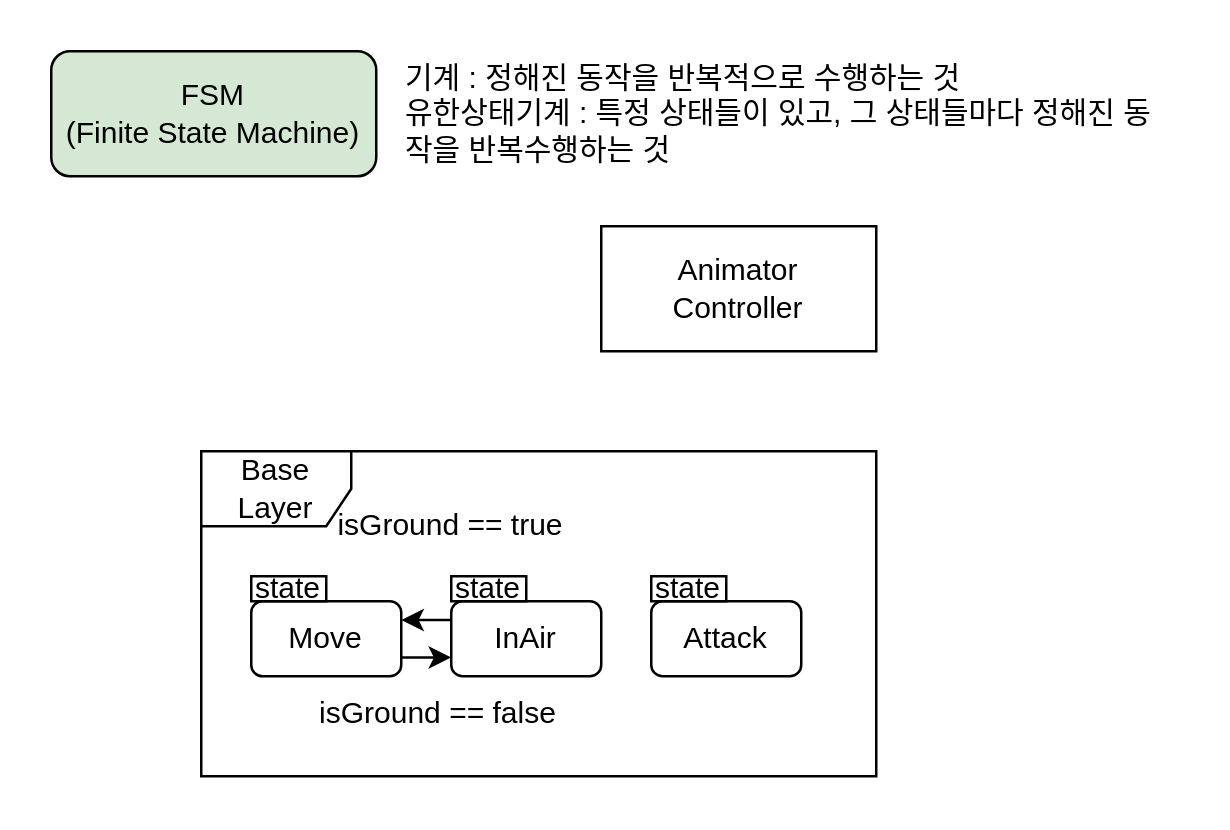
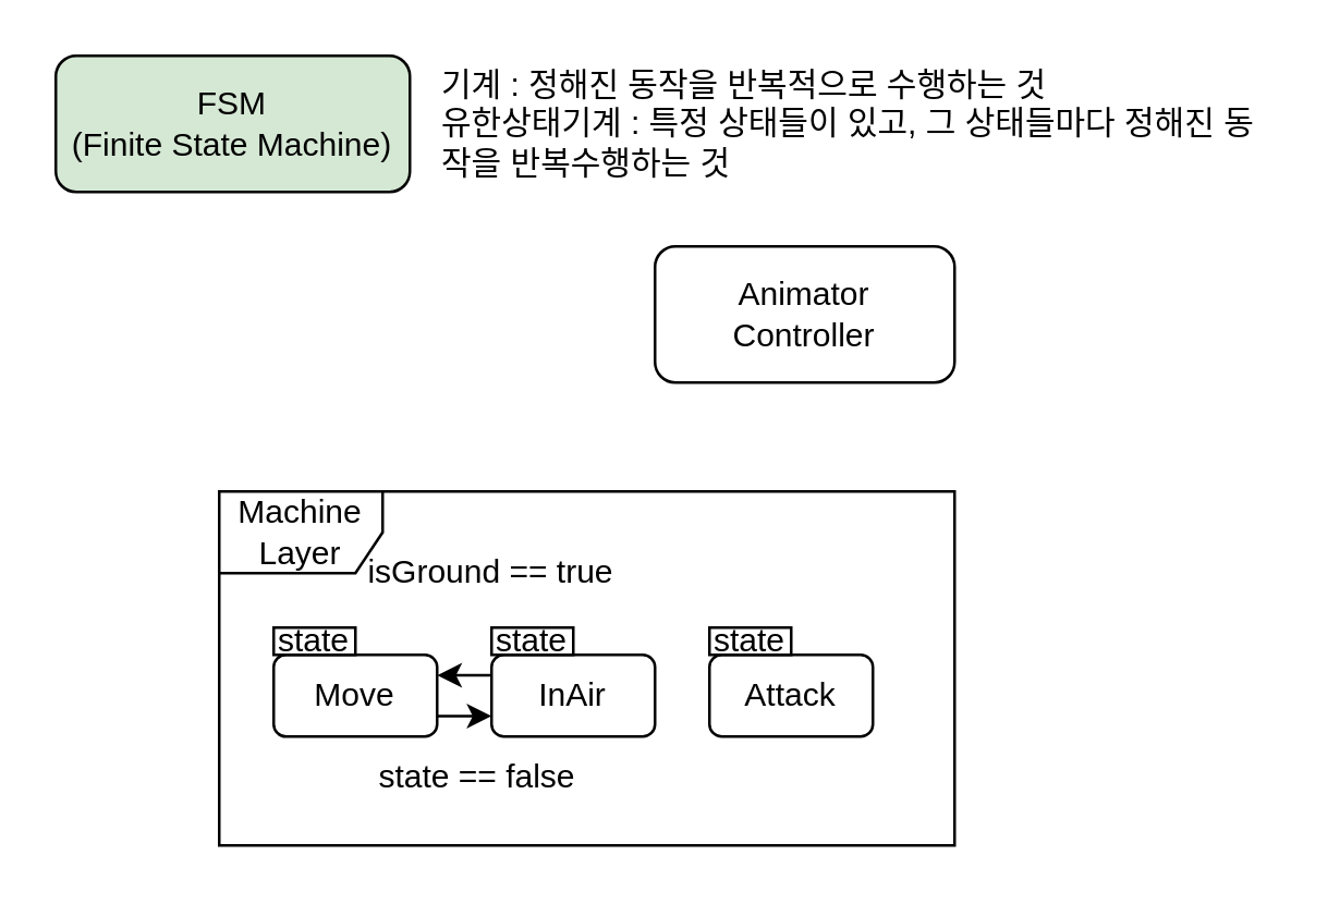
  <mxCell id="0" />
  <mxCell id="1" parent="0" />
  <mxCell id="2" value="FSM&lt;div&gt;(Finite State Machine)&lt;/div&gt;" style="rounded=1;whiteSpace=wrap;html=1;fillColor=#d5e8d4;" vertex="1" parent="1"><mxGeometry x="20" y="20" width="130" height="50" as="geometry" /></mxCell>
  <mxCell id="3" value="기계 : 정해진 동작을 반복적으로 수행하는 것&lt;div&gt;유한상태기계 : 특정 상태들이 있고, 그 상태들마다 정해진 동작을 반복수행하는 것&lt;/div&gt;" style="text;html=1;align=left;verticalAlign=middle;whiteSpace=wrap;rounded=0;" vertex="1" parent="1"><mxGeometry x="160" y="20" width="310" height="50" as="geometry" /></mxCell>
  <mxCell id="4" style="edgeStyle=orthogonalEdgeStyle;rounded=0;orthogonalLoop=1;jettySize=auto;html=1;entryX=0;entryY=0.75;entryDx=0;entryDy=0;exitX=1;exitY=0.75;exitDx=0;exitDy=0;" edge="1" parent="1" source="5" target="6"><mxGeometry relative="1" as="geometry" /></mxCell>
  <mxCell id="5" value="Move" style="rounded=1;whiteSpace=wrap;html=1;" vertex="1" parent="1"><mxGeometry x="100" y="240" width="60" height="30" as="geometry" /></mxCell>
  <mxCell id="6" value="InAir" style="rounded=1;whiteSpace=wrap;html=1;" vertex="1" parent="1"><mxGeometry x="180" y="240" width="60" height="30" as="geometry" /></mxCell>
  <mxCell id="7" value="Attack" style="rounded=1;whiteSpace=wrap;html=1;" vertex="1" parent="1"><mxGeometry x="260" y="240" width="60" height="30" as="geometry" /></mxCell>
  <mxCell id="8" value="state" style="rounded=0;whiteSpace=wrap;html=1;" vertex="1" parent="1"><mxGeometry x="100" y="230" width="30" height="10" as="geometry" /></mxCell>
  <mxCell id="9" value="state" style="rounded=0;whiteSpace=wrap;html=1;" vertex="1" parent="1"><mxGeometry x="180" y="230" width="30" height="10" as="geometry" /></mxCell>
  <mxCell id="10" value="state" style="rounded=0;whiteSpace=wrap;html=1;" vertex="1" parent="1"><mxGeometry x="260" y="230" width="30" height="10" as="geometry" /></mxCell>
- <mxCell id="11" value="Base Layer" style="shape=umlFrame;whiteSpace=wrap;html=1;pointerEvents=0;" vertex="1" parent="1"><mxGeometry x="80" y="180" width="270" height="130" as="geometry" /></mxCell>
- <mxCell id="12" value="Animator&lt;div&gt;Controller&lt;/div&gt;" style="html=1;whiteSpace=wrap;" vertex="1" parent="1"><mxGeometry x="240" y="90" width="110" height="50" as="geometry" /></mxCell>
- <mxCell id="13" value="isGround == false" style="text;html=1;align=center;verticalAlign=middle;whiteSpace=wrap;rounded=0;" vertex="1" parent="1"><mxGeometry x="120" y="270" width="110" height="30" as="geometry" /></mxCell>
+ <mxCell id="11" value="Machine Layer" style="shape=umlFrame;whiteSpace=wrap;html=1;pointerEvents=0;" vertex="1" parent="1"><mxGeometry x="80" y="180" width="270" height="130" as="geometry" /></mxCell>
+ <mxCell id="12" value="Animator&lt;div&gt;Controller&lt;/div&gt;" style="html=1;whiteSpace=wrap;rounded=1;" vertex="1" parent="1"><mxGeometry x="240" y="90" width="110" height="50" as="geometry" /></mxCell>
+ <mxCell id="13" value="state == false" style="text;html=1;align=center;verticalAlign=middle;whiteSpace=wrap;rounded=0;" vertex="1" parent="1"><mxGeometry x="120" y="270" width="110" height="30" as="geometry" /></mxCell>
  <mxCell id="14" style="edgeStyle=orthogonalEdgeStyle;rounded=0;orthogonalLoop=1;jettySize=auto;html=1;entryX=1;entryY=0.25;entryDx=0;entryDy=0;exitX=0;exitY=0.25;exitDx=0;exitDy=0;" edge="1" parent="1" source="6" target="5"><mxGeometry relative="1" as="geometry"><mxPoint x="170" y="273" as="sourcePoint" /><mxPoint x="190" y="273" as="targetPoint" /></mxGeometry></mxCell>
  <mxCell id="15" value="isGround == true" style="text;html=1;align=center;verticalAlign=middle;whiteSpace=wrap;rounded=0;" vertex="1" parent="1"><mxGeometry x="130" y="200" width="100" height="20" as="geometry" /></mxCell>
